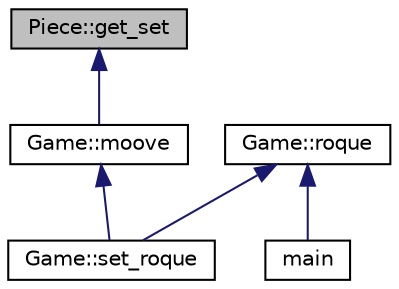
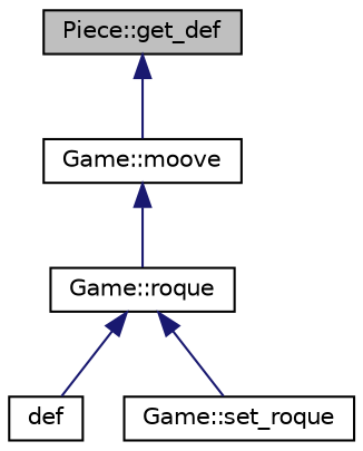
  digraph {
    rankdir=TB
    node [color=black fillcolor=white fontname=Helvetica fontsize=10 shape=record style=filled]
    edge [color=midnightblue dir=back fontname=Helvetica fontsize=10 labelfontname=Helvetica labelfontsize=10 style=solid]
-   n1 [fillcolor=grey75 fontcolor=black height=0.2 label="Piece::get_set" width=0.4]
+   n1 [fillcolor=grey75 fontcolor=black height=0.2 label="Piece::get_def" width=0.4]
    n2 [height=0.2 label="Game::moove" width=0.4]
    n3 [height=0.2 label="Game::roque" width=0.4]
-   n4 [height=0.2 label=main width=0.4]
+   n4 [height=0.2 label=def width=0.4]
    n5 [height=0.2 label="Game::set_roque" width=0.4]
    n1 -> n2
-   n2 -> n5
+   n2 -> n3
    n3 -> n4
    n3 -> n5
  }
